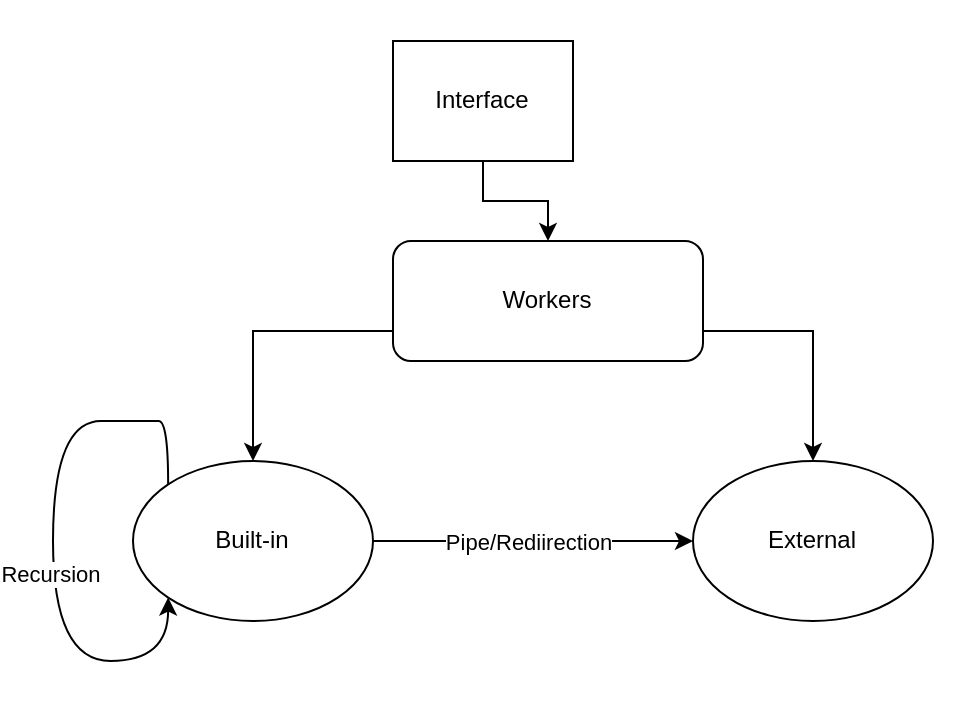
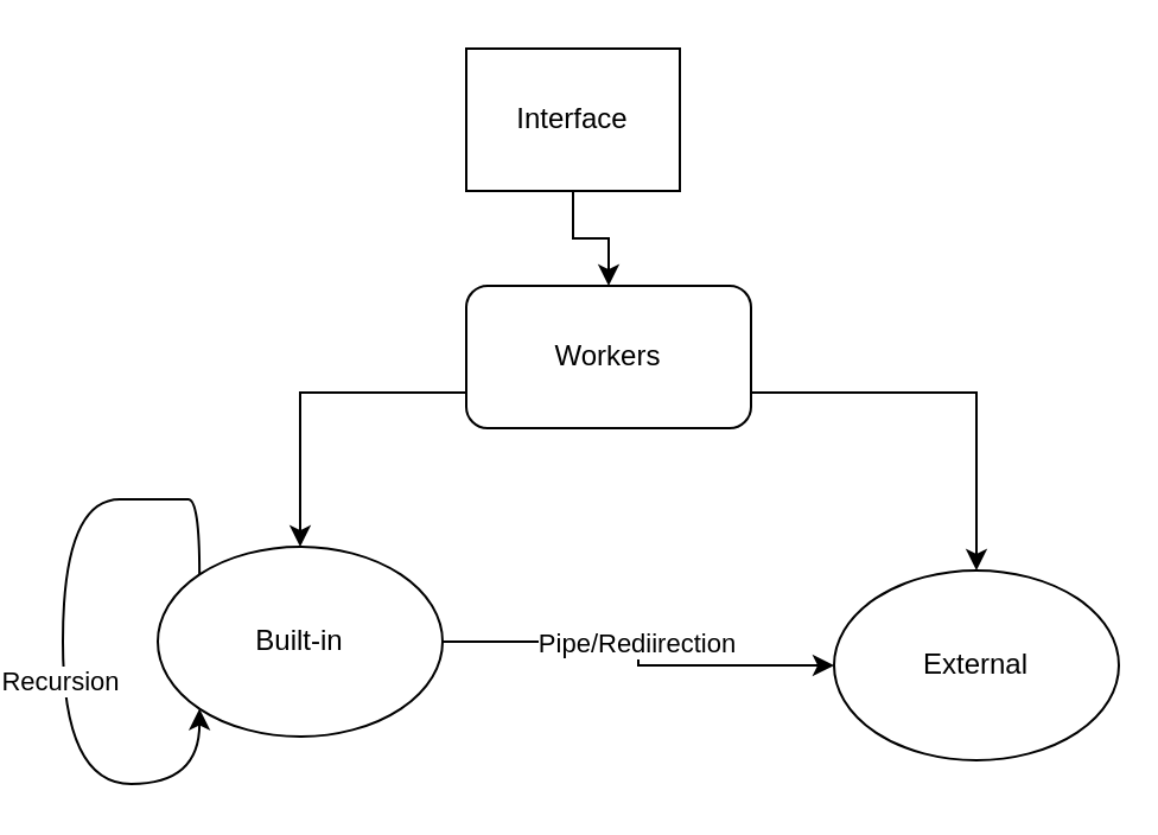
  <mxCell id="0" />
  <mxCell id="1" parent="0" />
  <mxCell id="2" style="edgeStyle=orthogonalEdgeStyle;rounded=0;orthogonalLoop=1;jettySize=auto;html=1;entryX=0.5;entryY=0;entryDx=0;entryDy=0;" edge="1" parent="1" source="3" target="6"><mxGeometry relative="1" as="geometry" /></mxCell>
  <mxCell id="3" value="Interface" style="rounded=0;whiteSpace=wrap;html=1;" vertex="1" parent="1"><mxGeometry x="190" y="20" width="90" height="60" as="geometry" /></mxCell>
  <mxCell id="4" style="edgeStyle=orthogonalEdgeStyle;rounded=0;orthogonalLoop=1;jettySize=auto;html=1;exitX=0;exitY=0.75;exitDx=0;exitDy=0;entryX=0.5;entryY=0;entryDx=0;entryDy=0;" edge="1" parent="1" source="6" target="9"><mxGeometry relative="1" as="geometry" /></mxCell>
  <mxCell id="5" style="edgeStyle=orthogonalEdgeStyle;rounded=0;orthogonalLoop=1;jettySize=auto;html=1;exitX=1;exitY=0.75;exitDx=0;exitDy=0;entryX=0.5;entryY=0;entryDx=0;entryDy=0;" edge="1" parent="1" source="6" target="10"><mxGeometry relative="1" as="geometry" /></mxCell>
- <mxCell id="6" value="Workers" style="rounded=1;whiteSpace=wrap;html=1;" vertex="1" parent="1"><mxGeometry x="190" y="120" width="155" height="60" as="geometry" /></mxCell>
+ <mxCell id="6" value="Workers" style="rounded=1;whiteSpace=wrap;html=1;" vertex="1" parent="1"><mxGeometry x="190" y="120" width="120" height="60" as="geometry" /></mxCell>
  <mxCell id="7" style="edgeStyle=orthogonalEdgeStyle;rounded=0;orthogonalLoop=1;jettySize=auto;html=1;entryX=0;entryY=0.5;entryDx=0;entryDy=0;" edge="1" parent="1" source="9" target="10"><mxGeometry relative="1" as="geometry" /></mxCell>
  <mxCell id="8" value="Pipe/Rediirection" style="edgeLabel;html=1;align=center;verticalAlign=middle;resizable=0;points=[];" vertex="1" connectable="0" parent="7"><mxGeometry x="-0.379" y="-2" relative="1" as="geometry"><mxPoint x="27" y="-2" as="offset" /></mxGeometry></mxCell>
  <mxCell id="9" value="Built-in" style="ellipse;whiteSpace=wrap;html=1;" vertex="1" parent="1"><mxGeometry x="60" y="230" width="120" height="80" as="geometry" /></mxCell>
- <mxCell id="10" value="External" style="ellipse;whiteSpace=wrap;html=1;" vertex="1" parent="1"><mxGeometry x="340" y="230" width="120" height="80" as="geometry" /></mxCell>
+ <mxCell id="10" value="External" style="ellipse;whiteSpace=wrap;html=1;" vertex="1" parent="1"><mxGeometry x="345" y="240" width="120" height="80" as="geometry" /></mxCell>
  <mxCell id="11" style="edgeStyle=orthogonalEdgeStyle;rounded=0;orthogonalLoop=1;jettySize=auto;html=1;exitX=0;exitY=0;exitDx=0;exitDy=0;entryX=0;entryY=1;entryDx=0;entryDy=0;curved=1;" edge="1" parent="1" source="9" target="9"><mxGeometry relative="1" as="geometry"><Array as="points"><mxPoint x="68" y="210" /><mxPoint x="20" y="210" /><mxPoint x="20" y="330" /><mxPoint x="68" y="330" /></Array></mxGeometry></mxCell>
  <mxCell id="12" value="Recursion" style="edgeLabel;html=1;align=center;verticalAlign=middle;resizable=0;points=[];" vertex="1" connectable="0" parent="11"><mxGeometry x="0.109" y="-2" relative="1" as="geometry"><mxPoint as="offset" /></mxGeometry></mxCell>
